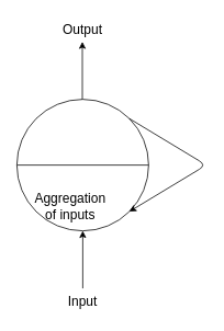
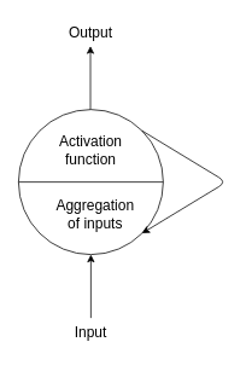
  <mxCell id="0" />
  <mxCell id="1" parent="0" />
  <mxCell id="2" value="" style="ellipse;whiteSpace=wrap;html=1;aspect=fixed;" vertex="1" parent="1"><mxGeometry x="20" y="120" width="160" height="160" as="geometry" /></mxCell>
  <mxCell id="3" value="" style="endArrow=none;html=1;exitX=0;exitY=0.5;exitDx=0;exitDy=0;entryX=1;entryY=0.5;entryDx=0;entryDy=0;" edge="1" parent="1" source="2" target="2"><mxGeometry width="50" height="50" relative="1" as="geometry"><mxPoint x="100" y="340" as="sourcePoint" /><mxPoint x="150" y="290" as="targetPoint" /></mxGeometry></mxCell>
  <mxCell id="4" value="" style="endArrow=classic;html=1;entryX=0.5;entryY=1;entryDx=0;entryDy=0;" edge="1" parent="1" target="2"><mxGeometry width="50" height="50" relative="1" as="geometry"><mxPoint x="100" y="350" as="sourcePoint" /><mxPoint x="130" y="320" as="targetPoint" /></mxGeometry></mxCell>
  <mxCell id="5" value="" style="endArrow=classic;html=1;entryX=0.5;entryY=1;entryDx=0;entryDy=0;" edge="1" parent="1"><mxGeometry width="50" height="50" relative="1" as="geometry"><mxPoint x="99.5" y="120" as="sourcePoint" /><mxPoint x="99.5" y="50" as="targetPoint" /></mxGeometry></mxCell>
- <mxCell id="6" value="&lt;font style=&quot;font-size: 16px&quot;&gt;Aggregation&lt;br&gt;of inputs&lt;/font&gt;" style="text;html=1;strokeColor=none;fillColor=none;align=center;verticalAlign=middle;whiteSpace=wrap;rounded=0;" vertex="1" parent="1"><mxGeometry x="40" y="235" width="90" height="30" as="geometry" /></mxCell>
+ <mxCell id="6" value="&lt;font style=&quot;font-size: 16px&quot;&gt;Aggregation&lt;br&gt;of inputs&lt;/font&gt;" style="text;html=1;strokeColor=none;fillColor=none;align=center;verticalAlign=middle;whiteSpace=wrap;rounded=0;" vertex="1" parent="1"><mxGeometry x="60" y="220" width="90" height="30" as="geometry" /></mxCell>
+ <mxCell id="7" value="&lt;font style=&quot;font-size: 16px&quot;&gt;Activation&lt;br&gt;function&lt;/font&gt;" style="text;html=1;strokeColor=none;fillColor=none;align=center;verticalAlign=middle;whiteSpace=wrap;rounded=0;" vertex="1" parent="1"><mxGeometry x="20" y="150" width="160" height="30" as="geometry" /></mxCell>
  <mxCell id="8" value="&lt;span style=&quot;font-size: 16px&quot;&gt;Input&lt;/span&gt;" style="text;html=1;strokeColor=none;fillColor=none;align=center;verticalAlign=middle;whiteSpace=wrap;rounded=0;" vertex="1" parent="1"><mxGeometry x="55" y="350" width="90" height="30" as="geometry" /></mxCell>
  <mxCell id="9" value="&lt;span style=&quot;font-size: 16px&quot;&gt;Output&lt;br&gt;&lt;/span&gt;" style="text;html=1;strokeColor=none;fillColor=none;align=center;verticalAlign=middle;whiteSpace=wrap;rounded=0;" vertex="1" parent="1"><mxGeometry x="55" y="20" width="90" height="30" as="geometry" /></mxCell>
  <mxCell id="10" value="" style="endArrow=classic;html=1;exitX=1;exitY=0;exitDx=0;exitDy=0;entryX=1;entryY=1;entryDx=0;entryDy=0;" edge="1" parent="1" source="2" target="2"><mxGeometry width="50" height="50" relative="1" as="geometry"><mxPoint x="210" y="170" as="sourcePoint" /><mxPoint x="260" y="120" as="targetPoint" /><Array as="points"><mxPoint x="250" y="200" /></Array></mxGeometry></mxCell>
